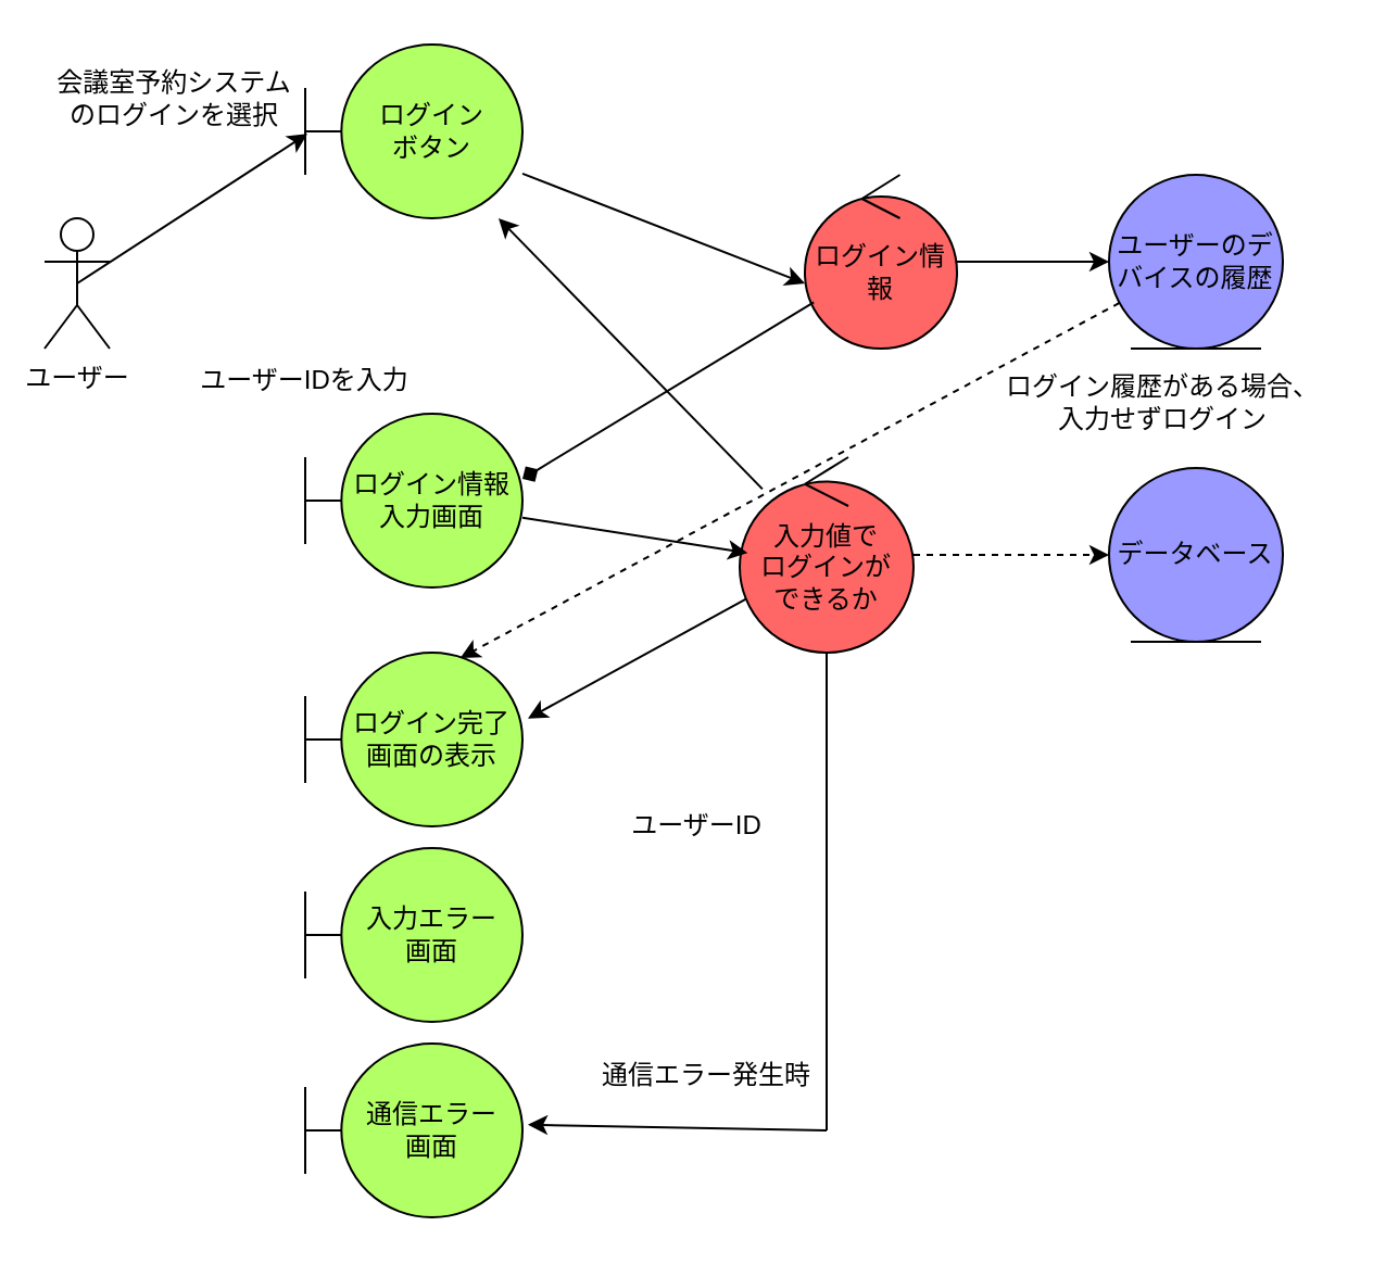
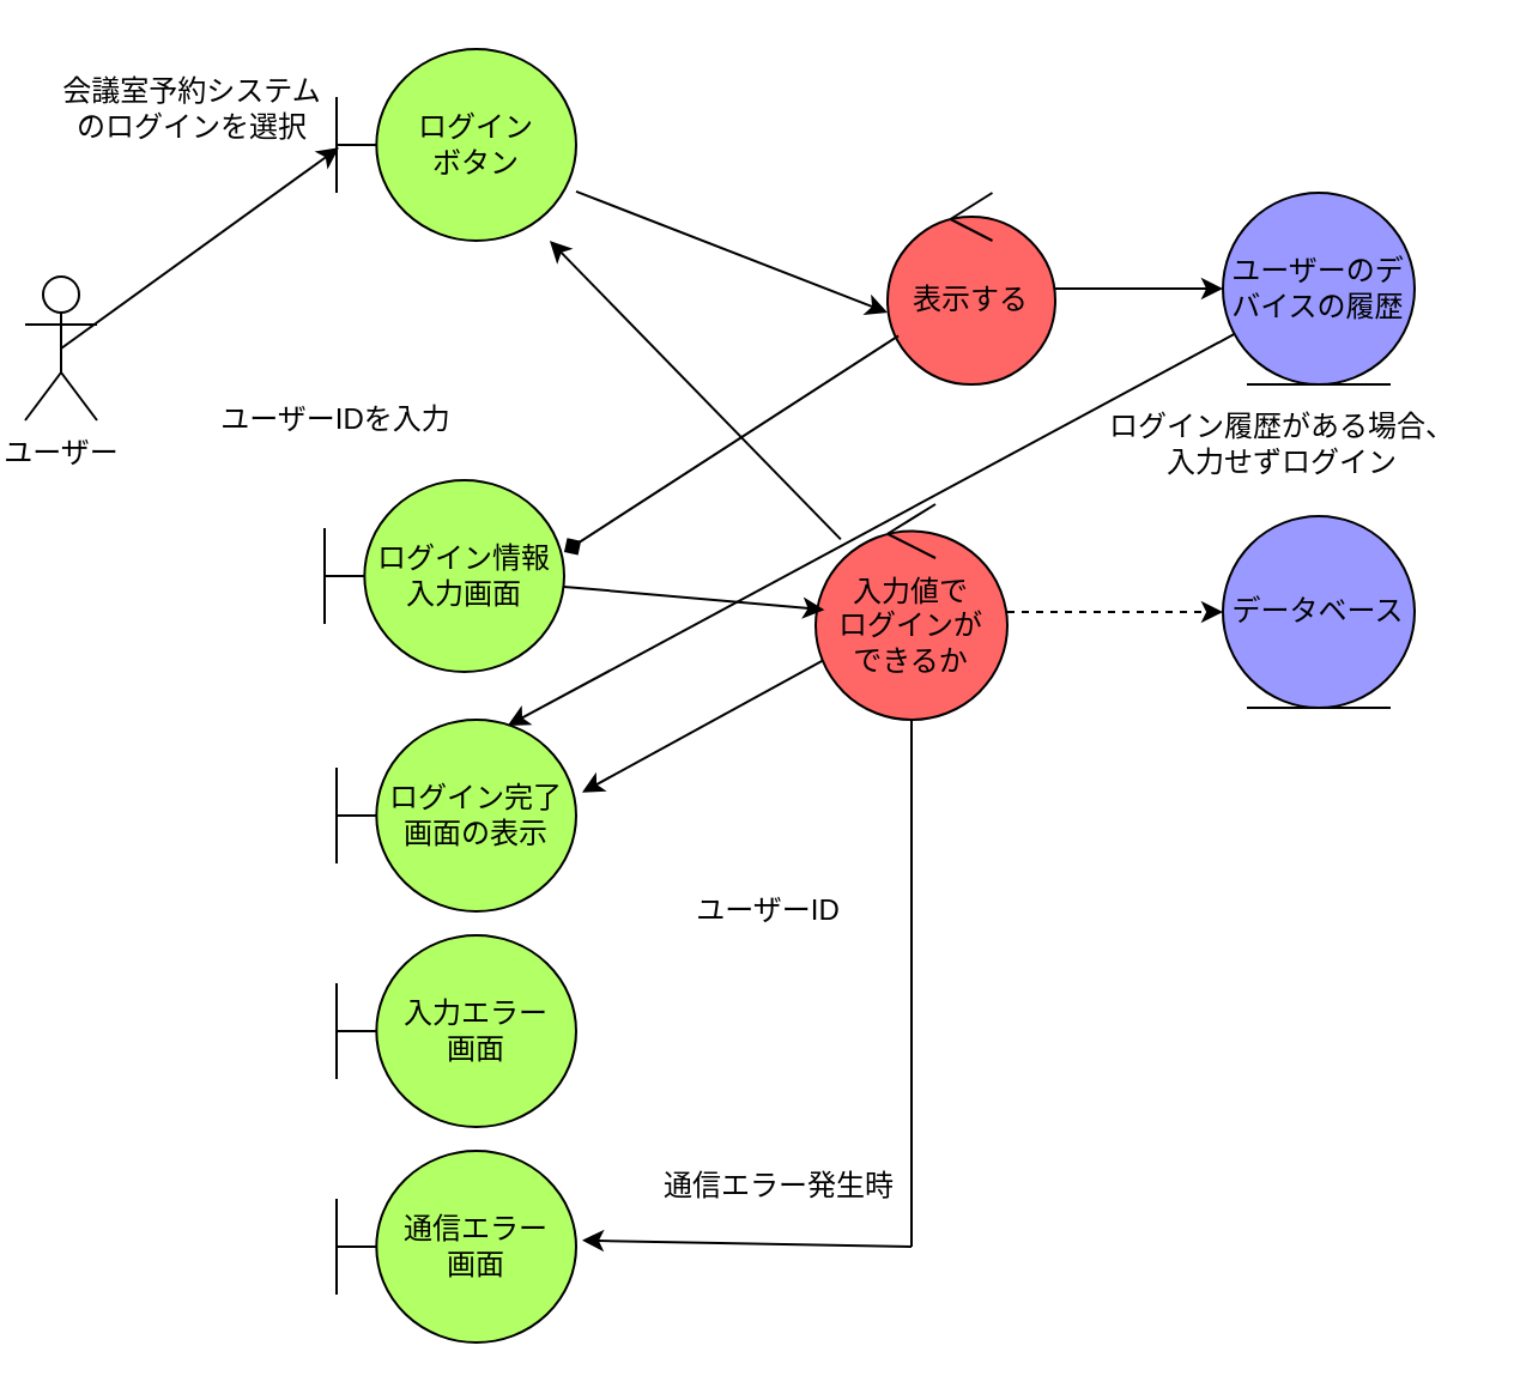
  <mxCell id="0" />
  <mxCell id="1" parent="0" />
- <mxCell id="2" value="ユーザー" style="shape=umlActor;verticalLabelPosition=bottom;verticalAlign=top;html=1;outlineConnect=0;" parent="1" vertex="1"><mxGeometry x="20" y="100" width="30" height="60" as="geometry" /></mxCell>
+ <mxCell id="2" value="ユーザー" style="shape=umlActor;verticalLabelPosition=bottom;verticalAlign=top;html=1;outlineConnect=0;" parent="1" vertex="1"><mxGeometry x="10" y="115" width="30" height="60" as="geometry" /></mxCell>
  <mxCell id="3" value="ログイン&lt;br&gt;ボタン" style="shape=umlBoundary;whiteSpace=wrap;html=1;fillColor=#B3FF66;" parent="1" vertex="1"><mxGeometry x="140" y="20" width="100" height="80" as="geometry" /></mxCell>
  <mxCell id="4" style="edgeStyle=none;html=1;exitX=0.5;exitY=0.5;exitDx=0;exitDy=0;exitPerimeter=0;entryX=0.01;entryY=0.514;entryDx=0;entryDy=0;entryPerimeter=0;" parent="1" source="2" target="3" edge="1"><mxGeometry relative="1" as="geometry" /></mxCell>
  <mxCell id="5" value="会議室予約システムのログインを選択" style="text;html=1;align=center;verticalAlign=middle;whiteSpace=wrap;rounded=0;" parent="1" vertex="1"><mxGeometry x="20" y="30" width="120" height="30" as="geometry" /></mxCell>
  <mxCell id="6" style="edgeStyle=none;html=1;entryX=0;entryY=0.5;entryDx=0;entryDy=0;" parent="1" source="7" target="25" edge="1"><mxGeometry relative="1" as="geometry" /></mxCell>
- <mxCell id="7" value="ログイン情報" style="ellipse;shape=umlControl;whiteSpace=wrap;html=1;fillColor=#FF6666;" parent="1" vertex="1"><mxGeometry x="370" y="80" width="70" height="80" as="geometry" /></mxCell>
- <mxCell id="8" value="ログイン情報&lt;br&gt;入力画面" style="shape=umlBoundary;whiteSpace=wrap;html=1;fillColor=#B3FF66;" parent="1" vertex="1"><mxGeometry x="140" y="190" width="100" height="80" as="geometry" /></mxCell>
+ <mxCell id="7" value="表示する" style="ellipse;shape=umlControl;whiteSpace=wrap;html=1;fillColor=#FF6666;" parent="1" vertex="1"><mxGeometry x="370" y="80" width="70" height="80" as="geometry" /></mxCell>
+ <mxCell id="8" value="ログイン情報&lt;br&gt;入力画面" style="shape=umlBoundary;whiteSpace=wrap;html=1;fillColor=#B3FF66;" parent="1" vertex="1"><mxGeometry x="135" y="200" width="100" height="80" as="geometry" /></mxCell>
  <mxCell id="9" value="ユーザーIDを入力" style="text;html=1;align=center;verticalAlign=middle;whiteSpace=wrap;rounded=0;" parent="1" vertex="1"><mxGeometry x="80" y="160" width="120" height="30" as="geometry" /></mxCell>
  <mxCell id="10" style="edgeStyle=none;html=1;entryX=0;entryY=0.625;entryDx=0;entryDy=0;entryPerimeter=0;" parent="1" source="3" target="7" edge="1"><mxGeometry relative="1" as="geometry" /></mxCell>
  <mxCell id="11" style="edgeStyle=none;html=1;entryX=1;entryY=0.375;entryDx=0;entryDy=0;entryPerimeter=0;endArrow=diamond;" parent="1" source="7" target="8" edge="1"><mxGeometry relative="1" as="geometry" /></mxCell>
  <mxCell id="12" value="データベース" style="ellipse;shape=umlEntity;whiteSpace=wrap;html=1;fillColor=#9999FF;" parent="1" vertex="1"><mxGeometry x="510" y="215" width="80" height="80" as="geometry" /></mxCell>
  <mxCell id="13" style="edgeStyle=none;html=1;entryX=0;entryY=0.5;entryDx=0;entryDy=0;dashed=1;" parent="1" source="16" target="12" edge="1"><mxGeometry relative="1" as="geometry" /></mxCell>
  <mxCell id="14" style="edgeStyle=none;html=1;entryX=1.025;entryY=0.379;entryDx=0;entryDy=0;entryPerimeter=0;" parent="1" source="16" target="18" edge="1"><mxGeometry relative="1" as="geometry"><mxPoint x="290" y="390" as="targetPoint" /></mxGeometry></mxCell>
  <mxCell id="15" style="edgeStyle=none;html=1;" parent="1" source="16" target="3" edge="1"><mxGeometry relative="1" as="geometry"><mxPoint x="250" y="430" as="targetPoint" /></mxGeometry></mxCell>
  <mxCell id="16" value="入力値で&lt;br&gt;ログインが&lt;br&gt;できるか" style="ellipse;shape=umlControl;whiteSpace=wrap;html=1;fillColor=#FF6666;" parent="1" vertex="1"><mxGeometry x="340" y="210" width="80" height="90" as="geometry" /></mxCell>
  <mxCell id="17" style="edgeStyle=none;html=1;entryX=0.046;entryY=0.49;entryDx=0;entryDy=0;entryPerimeter=0;" parent="1" source="8" target="16" edge="1"><mxGeometry relative="1" as="geometry" /></mxCell>
  <mxCell id="18" value="ログイン完了画面の表示" style="shape=umlBoundary;whiteSpace=wrap;html=1;fillColor=#B3FF66;" parent="1" vertex="1"><mxGeometry x="140" y="300" width="100" height="80" as="geometry" /></mxCell>
  <mxCell id="19" value="ユーザーID" style="text;html=1;align=center;verticalAlign=middle;resizable=0;points=[];autosize=1;strokeColor=none;fillColor=none;" parent="1" vertex="1"><mxGeometry x="280" y="365" width="80" height="30" as="geometry" /></mxCell>
  <mxCell id="20" value="通信エラー&lt;br&gt;画面" style="shape=umlBoundary;whiteSpace=wrap;html=1;fillColor=#B3FF66;" parent="1" vertex="1"><mxGeometry x="140" y="480" width="100" height="80" as="geometry" /></mxCell>
  <mxCell id="21" value="入力エラー&lt;br&gt;画面" style="shape=umlBoundary;whiteSpace=wrap;html=1;fillColor=#B3FF66;" parent="1" vertex="1"><mxGeometry x="140" y="390" width="100" height="80" as="geometry" /></mxCell>
  <mxCell id="22" value="" style="endArrow=none;html=1;" parent="1" edge="1"><mxGeometry width="50" height="50" relative="1" as="geometry"><mxPoint x="380" y="520" as="sourcePoint" /><mxPoint x="380" y="300" as="targetPoint" /></mxGeometry></mxCell>
  <mxCell id="23" value="" style="endArrow=classic;html=1;entryX=1.025;entryY=0.467;entryDx=0;entryDy=0;entryPerimeter=0;" parent="1" target="20" edge="1"><mxGeometry width="50" height="50" relative="1" as="geometry"><mxPoint x="380" y="520" as="sourcePoint" /><mxPoint x="430" y="470" as="targetPoint" /></mxGeometry></mxCell>
  <mxCell id="24" value="通信エラー発生時" style="text;html=1;align=center;verticalAlign=middle;whiteSpace=wrap;rounded=0;" parent="1" vertex="1"><mxGeometry x="270" y="480" width="110" height="30" as="geometry" /></mxCell>
  <mxCell id="25" value="ユーザーのデバイスの履歴" style="ellipse;shape=umlEntity;whiteSpace=wrap;html=1;fillColor=#9999FF;" parent="1" vertex="1"><mxGeometry x="510" y="80" width="80" height="80" as="geometry" /></mxCell>
- <mxCell id="26" style="edgeStyle=none;html=1;entryX=0.714;entryY=0.031;entryDx=0;entryDy=0;entryPerimeter=0;dashed=1;" parent="1" source="25" target="18" edge="1"><mxGeometry relative="1" as="geometry" /></mxCell>
+ <mxCell id="26" style="edgeStyle=none;html=1;entryX=0.714;entryY=0.031;entryDx=0;entryDy=0;entryPerimeter=0;" parent="1" source="25" target="18" edge="1"><mxGeometry relative="1" as="geometry" /></mxCell>
  <mxCell id="27" value="ログイン履歴がある場合、入力せずログイン" style="text;html=1;align=center;verticalAlign=middle;whiteSpace=wrap;rounded=0;" parent="1" vertex="1"><mxGeometry x="460" y="170" width="150" height="30" as="geometry" /></mxCell>
